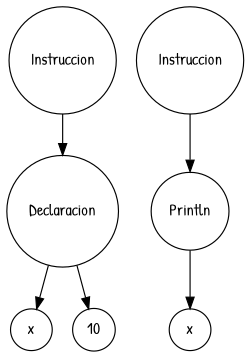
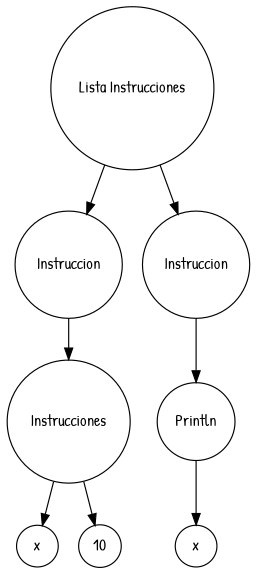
  digraph {
    fontname="Patrick Hand"
    node [fontname="Patrick Hand" shape=circle]
    edge [fontname="Patrick Hand"]
+   n1 [label="Lista Instrucciones"]
    n2 [label=Instruccion]
    n3 [label=Instruccion]
-   n4 [label=Declaracion]
+   n4 [label=Instrucciones]
    n5 [label=Println]
    n6 [label=x]
    n7 [label=10]
    n8 [label=x]
+   n1 -> n2
+   n1 -> n3
    n2 -> n4
    n3 -> n5
    n4 -> n6
    n4 -> n7
    n5 -> n8
  }
